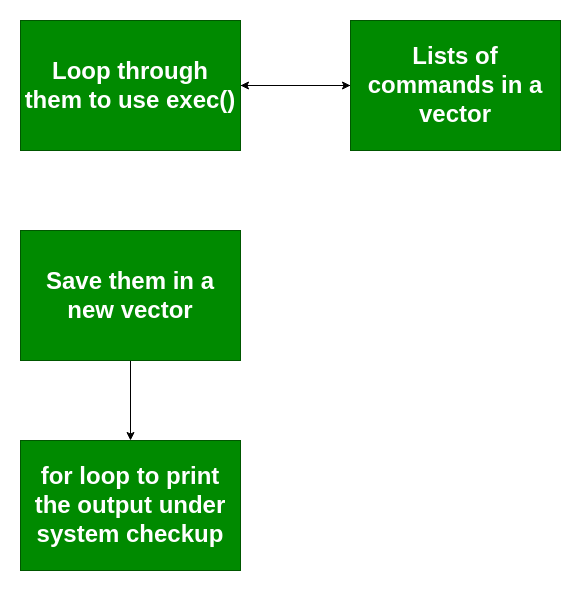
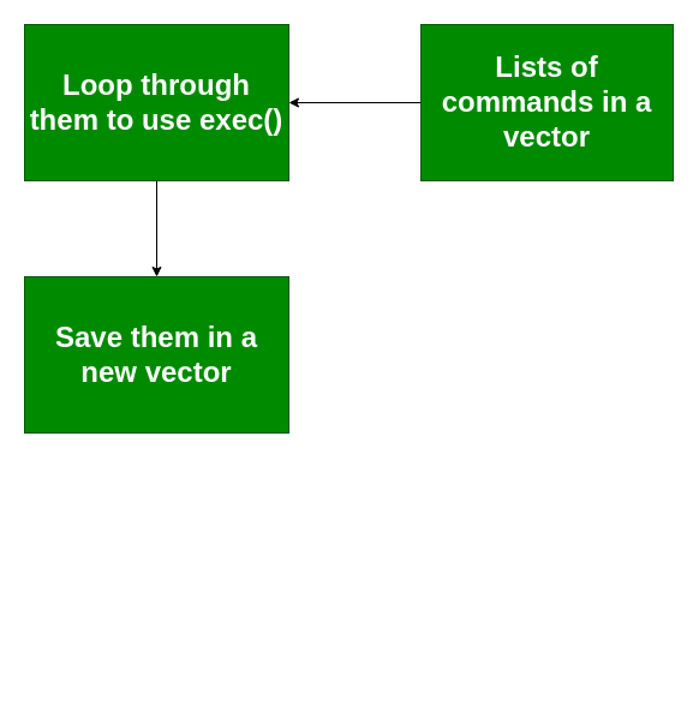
  <mxCell id="0" />
  <mxCell id="1" parent="0" />
  <mxCell id="2" style="edgeStyle=none;html=1;exitX=0;exitY=0.5;exitDx=0;exitDy=0;" edge="1" parent="1" source="3"><mxGeometry relative="1" as="geometry"><mxPoint x="240" y="85" as="targetPoint" /></mxGeometry></mxCell>
  <mxCell id="3" value="&lt;h1&gt;Lists of commands in a vector&lt;/h1&gt;" style="rounded=0;whiteSpace=wrap;html=1;fontFamily=Helvetica;fillColor=#008a00;fontColor=#ffffff;strokeColor=#005700;" vertex="1" parent="1"><mxGeometry x="350" y="20" width="210" height="130" as="geometry" /></mxCell>
- <mxCell id="4" value="" style="edgeStyle=none;html=1;" edge="1" parent="1" source="5" target="3"><mxGeometry relative="1" as="geometry" /></mxCell>
+ <mxCell id="4" value="" style="edgeStyle=none;html=1;" edge="1" parent="1" source="5" target="7"><mxGeometry relative="1" as="geometry" /></mxCell>
  <mxCell id="5" value="&lt;h1&gt;Loop through them to use exec()&lt;/h1&gt;" style="rounded=0;whiteSpace=wrap;html=1;fontFamily=Helvetica;fillColor=#008a00;fontColor=#ffffff;strokeColor=#005700;" vertex="1" parent="1"><mxGeometry x="20" y="20" width="220" height="130" as="geometry" /></mxCell>
- <mxCell id="6" value="" style="edgeStyle=none;html=1;" edge="1" parent="1" source="7" target="8"><mxGeometry relative="1" as="geometry" /></mxCell>
  <mxCell id="7" value="&lt;h1&gt;Save them in a new vector&lt;/h1&gt;" style="rounded=0;whiteSpace=wrap;html=1;fontFamily=Helvetica;fillColor=#008a00;fontColor=#ffffff;strokeColor=#005700;" vertex="1" parent="1"><mxGeometry x="20" y="230" width="220" height="130" as="geometry" /></mxCell>
- <mxCell id="8" value="&lt;h1&gt;for loop to print the output under system checkup&lt;/h1&gt;" style="rounded=0;whiteSpace=wrap;html=1;fontFamily=Helvetica;fillColor=#008a00;fontColor=#ffffff;strokeColor=#005700;" vertex="1" parent="1"><mxGeometry x="20" y="440" width="220" height="130" as="geometry" /></mxCell>
